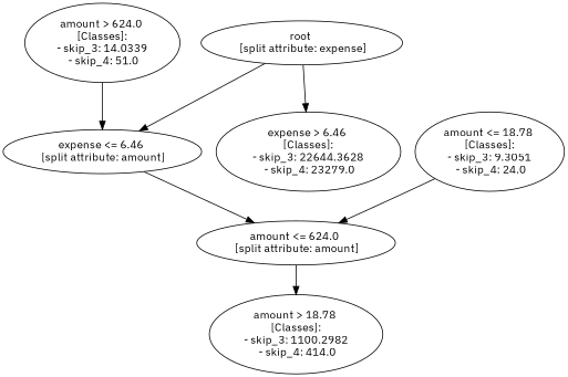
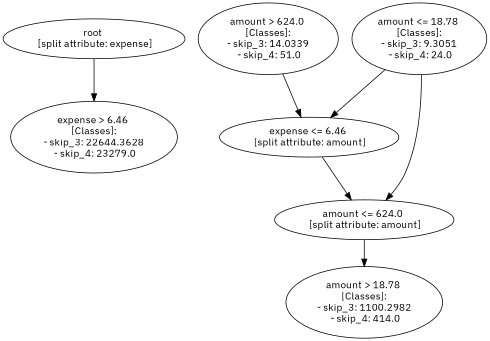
  digraph {
    fontname="IBM Plex Sans"
    node [fontname="IBM Plex Sans"]
    edge [fontname="IBM Plex Sans"]
    n1 [label="root \n [split attribute: expense]"]
    n2 [label="expense <= 6.46 \n [split attribute: amount]"]
    n3 [label="expense > 6.46 \n [Classes]: \n - skip_3: 22644.3628 \n - skip_4: 23279.0"]
    n4 [label="amount <= 624.0 \n [split attribute: amount]"]
    n5 [label="amount > 18.78 \n [Classes]: \n - skip_3: 1100.2982 \n - skip_4: 414.0"]
    n6 [label="amount > 624.0 \n [Classes]: \n - skip_3: 14.0339 \n - skip_4: 51.0"]
    n7 [label="amount <= 18.78 \n [Classes]: \n - skip_3: 9.3051 \n - skip_4: 24.0"]
-   n1 -> n2
+   n7 -> n2
    n1 -> n3
    n2 -> n4
    n4 -> n5
    n6 -> n2
    n7 -> n4
  }
